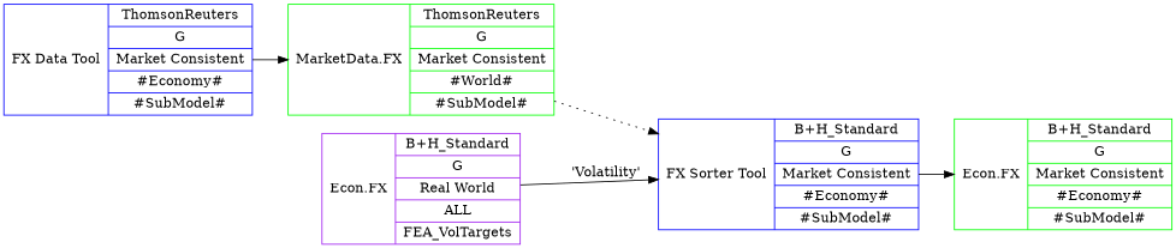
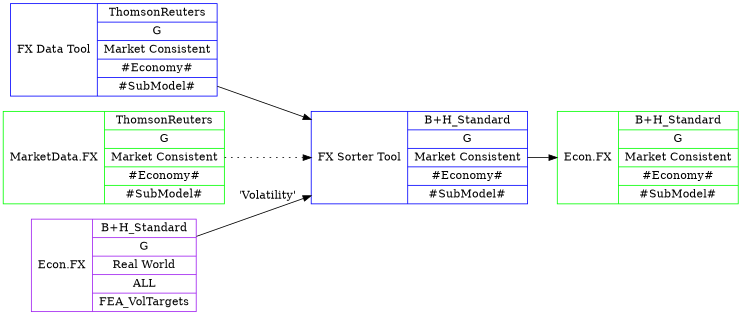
  digraph {
    rankdir=LR
    node [color=blue shape=record]
    n1 [label="{FX Data Tool|{ThomsonReuters|G|Market Consistent|#Economy#|#SubModel#}}"]
-   n2 [color=green label="{MarketData.FX|{ThomsonReuters|G|Market Consistent|#World#|#SubModel#}}"]
+   n2 [color=green label="{MarketData.FX|{ThomsonReuters|G|Market Consistent|#Economy#|#SubModel#}}"]
    n3 [label="{FX Sorter Tool|{B+H_Standard|G|Market Consistent|#Economy#|#SubModel#}}"]
    n4 [color=green label="{Econ.FX|{B+H_Standard|G|Market Consistent|#Economy#|#SubModel#}}}"]
    n5 [color=purple label="{Econ.FX|{B+H_Standard|G|Real World|ALL|FEA_VolTargets}}}"]
-   n1 -> n2
+   n1 -> n3
    n2 -> n3 [style=dotted]
    n3 -> n4
    n5 -> n3 [label="'Volatility'"]
  }
